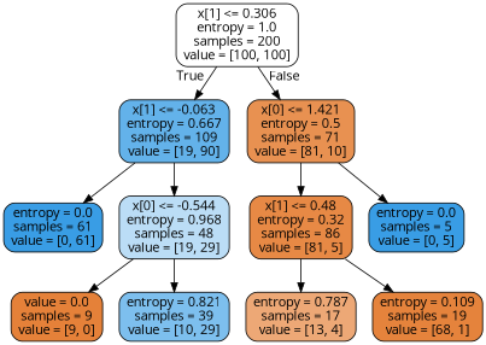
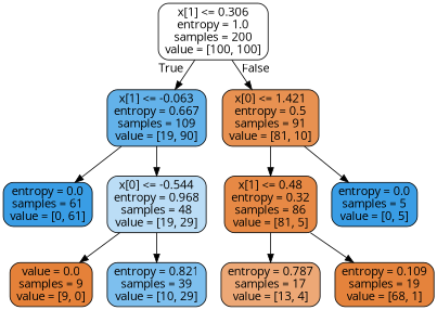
  digraph {
    fontname="Open Sans"
    node [color=black fillcolor="#399de5" fontname="Open Sans" shape=box style="filled, rounded"]
    edge [fontname="Open Sans"]
    n1 [fillcolor="#ffffff" label="x[1] <= 0.306\nentropy = 1.0\nsamples = 200\nvalue = [100, 100]"]
    n2 [fillcolor="#63b2ea" label="x[1] <= -0.063\nentropy = 0.667\nsamples = 109\nvalue = [19, 90]"]
-   n3 [fillcolor="#e89151" label="x[0] <= 1.421\nentropy = 0.5\nsamples = 71\nvalue = [81, 10]"]
+   n3 [fillcolor="#e89151" label="x[0] <= 1.421\nentropy = 0.5\nsamples = 91\nvalue = [81, 10]"]
    n4 [label="entropy = 0.0\nsamples = 61\nvalue = [0, 61]"]
    n5 [fillcolor="#bbddf6" label="x[0] <= -0.544\nentropy = 0.968\nsamples = 48\nvalue = [19, 29]"]
    n6 [fillcolor="#e78945" label="x[1] <= 0.48\nentropy = 0.32\nsamples = 86\nvalue = [81, 5]"]
    n7 [label="entropy = 0.0\nsamples = 5\nvalue = [0, 5]"]
    n8 [fillcolor="#e58139" label="value = 0.0\nsamples = 9\nvalue = [9, 0]"]
    n9 [fillcolor="#7dbfee" label="entropy = 0.821\nsamples = 39\nvalue = [10, 29]"]
    n10 [fillcolor="#eda876" label="entropy = 0.787\nsamples = 17\nvalue = [13, 4]"]
    n11 [fillcolor="#e5833c" label="entropy = 0.109\nsamples = 19\nvalue = [68, 1]"]
    n1 -> n2 [headlabel=True labelangle=45 labeldistance=2.5]
    n1 -> n3 [headlabel=False labelangle=-45 labeldistance=2.5]
    n2 -> n4
    n2 -> n5
    n3 -> n6
    n3 -> n7
    n5 -> n8
    n5 -> n9
    n6 -> n10
    n6 -> n11
  }
